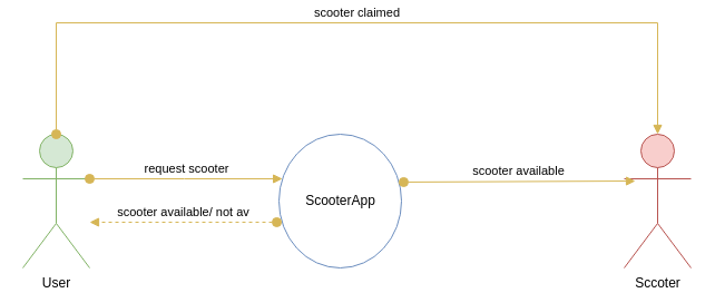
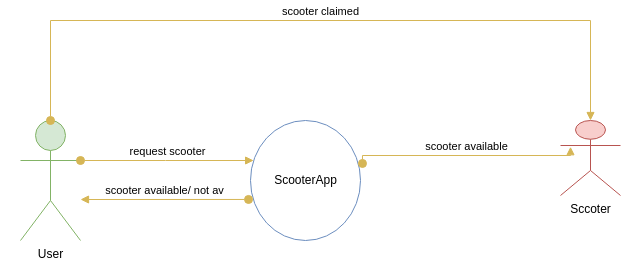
  <mxCell id="0" />
  <mxCell id="1" parent="0" />
  <mxCell id="2" value="User" style="shape=umlActor;verticalLabelPosition=bottom;verticalAlign=top;html=1;fillColor=#d5e8d4;strokeColor=#82b366;" vertex="1" parent="1"><mxGeometry x="20" y="120" width="60" height="120" as="geometry" /></mxCell>
  <mxCell id="3" value="ScooterApp" style="ellipse;html=1;fillColor=none;strokeColor=#6c8ebf;" vertex="1" parent="1"><mxGeometry x="250" y="120" width="110" height="120" as="geometry" /></mxCell>
- <mxCell id="4" value="Sccoter" style="shape=umlActor;verticalLabelPosition=bottom;verticalAlign=top;html=1;fillColor=#f8cecc;strokeColor=#b85450;" vertex="1" parent="1"><mxGeometry x="560" y="120" width="60" height="120" as="geometry" /></mxCell>
+ <mxCell id="4" value="Sccoter" style="shape=umlActor;verticalLabelPosition=bottom;verticalAlign=top;html=1;fillColor=#f8cecc;strokeColor=#b85450;" vertex="1" parent="1"><mxGeometry x="560" y="120" width="60" height="75" as="geometry" /></mxCell>
  <mxCell id="5" value="request scooter" style="html=1;verticalAlign=bottom;startArrow=oval;startFill=1;endArrow=block;startSize=8;edgeStyle=elbowEdgeStyle;elbow=vertical;curved=0;rounded=0;fillColor=#fff2cc;strokeColor=#d6b656;" edge="1" parent="1" target="3"><mxGeometry width="60" relative="1" as="geometry"><mxPoint x="80" y="160" as="sourcePoint" /><mxPoint x="140" y="160" as="targetPoint" /><mxPoint as="offset" /></mxGeometry></mxCell>
  <mxCell id="6" value="scooter available" style="html=1;verticalAlign=bottom;startArrow=oval;startFill=1;endArrow=block;startSize=8;edgeStyle=elbowEdgeStyle;elbow=vertical;curved=0;rounded=0;fillColor=#fff2cc;strokeColor=#d6b656;exitX=1.018;exitY=0.358;exitDx=0;exitDy=0;exitPerimeter=0;entryX=0.167;entryY=0.35;entryDx=0;entryDy=0;entryPerimeter=0;" edge="1" parent="1" source="3" target="4"><mxGeometry width="60" relative="1" as="geometry"><mxPoint x="390" y="160" as="sourcePoint" /><mxPoint x="540" y="160" as="targetPoint" /><mxPoint as="offset" /></mxGeometry></mxCell>
  <mxCell id="7" value="scooter claimed" style="html=1;verticalAlign=bottom;startArrow=oval;startFill=1;endArrow=block;startSize=8;edgeStyle=elbowEdgeStyle;elbow=horizontal;curved=0;rounded=0;fillColor=#fff2cc;strokeColor=#d6b656;exitX=0.5;exitY=0;exitDx=0;exitDy=0;exitPerimeter=0;entryX=0.5;entryY=0;entryDx=0;entryDy=0;entryPerimeter=0;" edge="1" parent="1" source="2" target="4"><mxGeometry width="60" relative="1" as="geometry"><mxPoint x="220" y="40" as="sourcePoint" /><mxPoint x="390" y="40" as="targetPoint" /><mxPoint as="offset" /><Array as="points"><mxPoint x="320" y="20" /></Array></mxGeometry></mxCell>
- <mxCell id="8" value="scooter available/ not av" style="html=1;verticalAlign=bottom;startArrow=oval;startFill=1;endArrow=block;startSize=8;edgeStyle=elbowEdgeStyle;elbow=vertical;curved=0;rounded=0;fillColor=#fff2cc;strokeColor=#d6b656;exitX=-0.018;exitY=0.658;exitDx=0;exitDy=0;exitPerimeter=0;dashed=1;" edge="1" parent="1" source="3" target="2"><mxGeometry x="-0.0" width="60" relative="1" as="geometry"><mxPoint x="100" y="370" as="sourcePoint" /><mxPoint x="110" y="199" as="targetPoint" /><mxPoint as="offset" /></mxGeometry></mxCell>
+ <mxCell id="8" value="scooter available/ not av" style="html=1;verticalAlign=bottom;startArrow=oval;startFill=1;endArrow=block;startSize=8;edgeStyle=elbowEdgeStyle;elbow=vertical;curved=0;rounded=0;fillColor=#fff2cc;strokeColor=#d6b656;exitX=-0.018;exitY=0.658;exitDx=0;exitDy=0;exitPerimeter=0;" edge="1" parent="1" source="3" target="2"><mxGeometry x="-0.0" width="60" relative="1" as="geometry"><mxPoint x="100" y="370" as="sourcePoint" /><mxPoint x="110" y="199" as="targetPoint" /><mxPoint as="offset" /></mxGeometry></mxCell>
